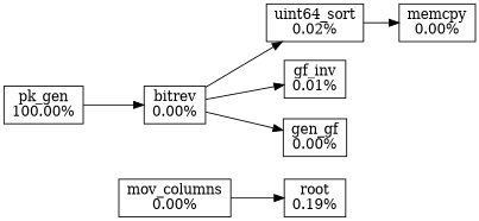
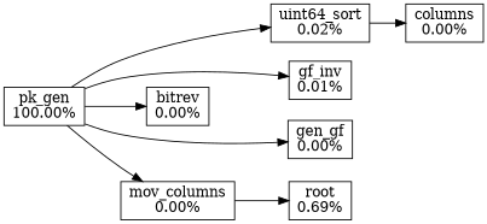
  digraph {
    rankdir=LR
    node [shape=box]
    n1 [label="pk_gen\n100.00%"]
-   n2 [label="root\n0.19%"]
+   n2 [label="root\n0.69%"]
    n3 [label="uint64_sort\n0.02%"]
    n4 [label="gf_inv\n0.01%"]
    n5 [label="mov_columns\n0.00%"]
    n6 [label="bitrev\n0.00%"]
-   n7 [label="memcpy\n0.00%"]
+   n7 [label="columns\n0.00%"]
    n8 [label="gen_gf\n0.00%"]
    subgraph sub_1 {
      n1
      n2
      n3
      n4
      n5
      n6
      n7
      n8
    }
-   n6 -> n3
-   n6 -> n4
+   n1 -> n3
+   n1 -> n4
+   n1 -> n5
    n1 -> n6
-   n6 -> n8
+   n1 -> n8
    n3 -> n7
    n5 -> n2
  }
